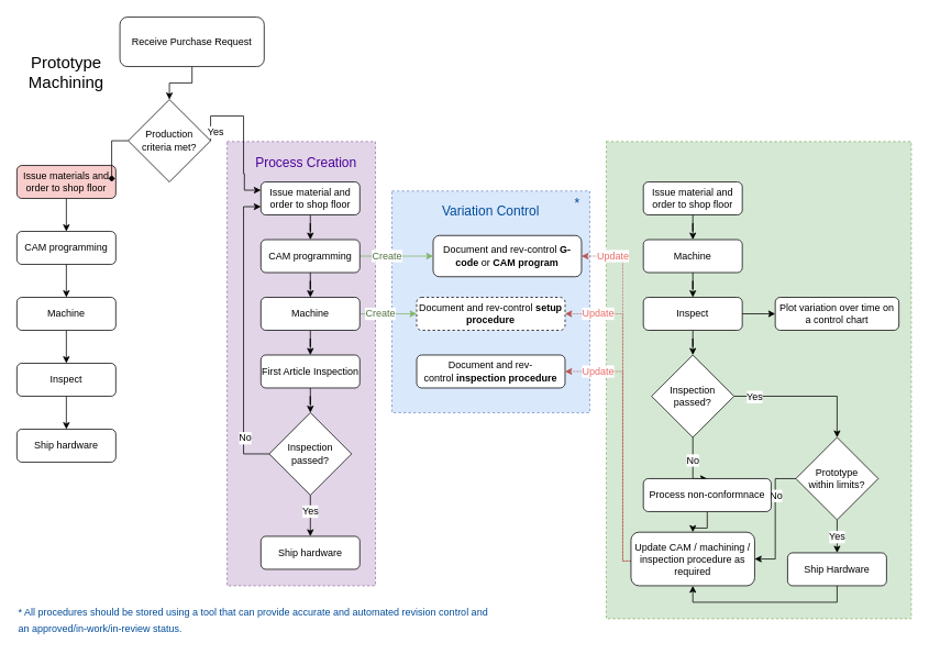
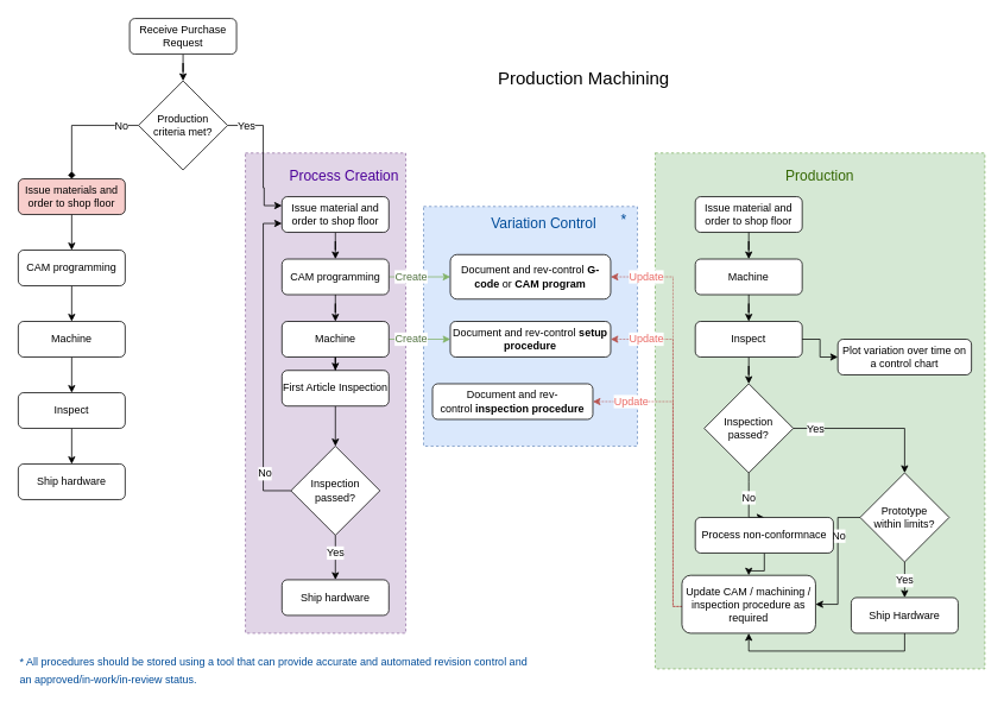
  <mxCell id="0" />
  <mxCell id="1" parent="0" />
  <mxCell id="2" value="" style="rounded=0;whiteSpace=wrap;html=1;dashed=1;labelBackgroundColor=#FFFFFF;fontSize=12;strokeColor=#82b366;fillColor=#d5e8d4;" vertex="1" parent="1"><mxGeometry x="735" y="171" width="370" height="579" as="geometry" /></mxCell>
  <mxCell id="3" value="" style="rounded=0;whiteSpace=wrap;html=1;dashed=1;labelBackgroundColor=#FFFFFF;fontSize=12;strokeColor=#6c8ebf;fillColor=#dae8fc;" vertex="1" parent="1"><mxGeometry x="475" y="231" width="240" height="269" as="geometry" /></mxCell>
  <mxCell id="4" value="" style="rounded=0;whiteSpace=wrap;html=1;dashed=1;labelBackgroundColor=#FFFFFF;fontSize=12;strokeColor=#9673a6;fillColor=#e1d5e7;" vertex="1" parent="1"><mxGeometry x="275" y="171" width="180" height="539" as="geometry" /></mxCell>
  <mxCell id="5" value="" style="edgeStyle=orthogonalEdgeStyle;rounded=0;orthogonalLoop=1;jettySize=auto;html=1;" edge="1" parent="1" source="6" target="8"><mxGeometry relative="1" as="geometry" /></mxCell>
  <mxCell id="6" value="Issue materials and order to shop floor" style="rounded=1;whiteSpace=wrap;html=1;fontSize=12;glass=0;strokeWidth=1;shadow=0;fillColor=#f8cecc;" vertex="1" parent="1"><mxGeometry x="20" y="200" width="120" height="40" as="geometry" /></mxCell>
  <mxCell id="7" style="edgeStyle=orthogonalEdgeStyle;rounded=0;orthogonalLoop=1;jettySize=auto;html=1;entryX=0.5;entryY=0;entryDx=0;entryDy=0;" edge="1" parent="1" source="8" target="10"><mxGeometry relative="1" as="geometry" /></mxCell>
  <mxCell id="8" value="CAM programming" style="rounded=1;whiteSpace=wrap;html=1;fontSize=12;glass=0;strokeWidth=1;shadow=0;" vertex="1" parent="1"><mxGeometry x="20" y="280" width="120" height="40" as="geometry" /></mxCell>
  <mxCell id="9" style="edgeStyle=orthogonalEdgeStyle;rounded=0;orthogonalLoop=1;jettySize=auto;html=1;entryX=0.5;entryY=0;entryDx=0;entryDy=0;" edge="1" parent="1" source="10" target="12"><mxGeometry relative="1" as="geometry" /></mxCell>
  <mxCell id="10" value="Machine" style="rounded=1;whiteSpace=wrap;html=1;fontSize=12;glass=0;strokeWidth=1;shadow=0;" vertex="1" parent="1"><mxGeometry x="20" y="360" width="120" height="40" as="geometry" /></mxCell>
  <mxCell id="11" style="edgeStyle=orthogonalEdgeStyle;rounded=0;orthogonalLoop=1;jettySize=auto;html=1;entryX=0.5;entryY=0;entryDx=0;entryDy=0;" edge="1" parent="1" source="12" target="13"><mxGeometry relative="1" as="geometry"><mxPoint x="100" y="500" as="targetPoint" /></mxGeometry></mxCell>
  <mxCell id="12" value="Inspect" style="rounded=1;whiteSpace=wrap;html=1;fontSize=12;glass=0;strokeWidth=1;shadow=0;" vertex="1" parent="1"><mxGeometry x="20" y="440" width="120" height="40" as="geometry" /></mxCell>
  <mxCell id="13" value="Ship hardware" style="rounded=1;whiteSpace=wrap;html=1;fontSize=12;glass=0;strokeWidth=1;shadow=0;" vertex="1" parent="1"><mxGeometry x="20" y="520" width="120" height="40" as="geometry" /></mxCell>
  <mxCell id="14" style="edgeStyle=orthogonalEdgeStyle;rounded=0;orthogonalLoop=1;jettySize=auto;html=1;entryX=0.5;entryY=0;entryDx=0;entryDy=0;" edge="1" parent="1" source="15" target="32"><mxGeometry relative="1" as="geometry"><mxPoint x="240" y="130" as="targetPoint" /></mxGeometry></mxCell>
- <mxCell id="15" value="Receive Purchase Request" style="rounded=1;whiteSpace=wrap;html=1;fontSize=12;glass=0;strokeWidth=1;shadow=0;" vertex="1" parent="1"><mxGeometry x="145" y="20" width="175" height="60" as="geometry" /></mxCell>
+ <mxCell id="15" value="Receive Purchase Request" style="rounded=1;whiteSpace=wrap;html=1;fontSize=12;glass=0;strokeWidth=1;shadow=0;" vertex="1" parent="1"><mxGeometry x="145" y="20" width="120" height="40" as="geometry" /></mxCell>
  <mxCell id="16" value="" style="edgeStyle=orthogonalEdgeStyle;rounded=0;orthogonalLoop=1;jettySize=auto;html=1;" edge="1" parent="1" source="17" target="20"><mxGeometry relative="1" as="geometry" /></mxCell>
  <mxCell id="17" value="Issue material and order to shop floor" style="rounded=1;whiteSpace=wrap;html=1;fontSize=12;glass=0;strokeWidth=1;shadow=0;" vertex="1" parent="1"><mxGeometry x="316" y="220" width="120" height="40" as="geometry" /></mxCell>
  <mxCell id="18" style="edgeStyle=orthogonalEdgeStyle;rounded=0;orthogonalLoop=1;jettySize=auto;html=1;entryX=0.5;entryY=0;entryDx=0;entryDy=0;" edge="1" parent="1" source="20" target="23"><mxGeometry relative="1" as="geometry" /></mxCell>
  <mxCell id="19" value="&lt;font color=&quot;#537342&quot;&gt;Create&lt;/font&gt;" style="edgeStyle=orthogonalEdgeStyle;rounded=0;orthogonalLoop=1;jettySize=auto;html=1;entryX=0;entryY=0.5;entryDx=0;entryDy=0;fontSize=12;fontColor=#000000;fillColor=#d5e8d4;strokeColor=#82b366;" edge="1" parent="1" source="20" target="63"><mxGeometry x="-0.266" relative="1" as="geometry"><Array as="points"><mxPoint x="485" y="310" /><mxPoint x="485" y="310" /></Array><mxPoint as="offset" /></mxGeometry></mxCell>
  <mxCell id="20" value="CAM programming" style="rounded=1;whiteSpace=wrap;html=1;fontSize=12;glass=0;strokeWidth=1;shadow=0;" vertex="1" parent="1"><mxGeometry x="316" y="290" width="120" height="40" as="geometry" /></mxCell>
  <mxCell id="21" style="edgeStyle=orthogonalEdgeStyle;rounded=0;orthogonalLoop=1;jettySize=auto;html=1;entryX=0.5;entryY=0;entryDx=0;entryDy=0;" edge="1" parent="1" source="23" target="25"><mxGeometry relative="1" as="geometry" /></mxCell>
  <mxCell id="22" value="&lt;font color=&quot;#537342&quot;&gt;Create&lt;/font&gt;" style="edgeStyle=orthogonalEdgeStyle;rounded=0;orthogonalLoop=1;jettySize=auto;html=1;entryX=0;entryY=0.5;entryDx=0;entryDy=0;fontSize=12;fontColor=#000000;fillColor=#d5e8d4;strokeColor=#82b366;" edge="1" parent="1" source="23" target="56"><mxGeometry x="-0.265" relative="1" as="geometry"><Array as="points"><mxPoint x="465" y="380" /><mxPoint x="465" y="380" /></Array><mxPoint as="offset" /></mxGeometry></mxCell>
  <mxCell id="23" value="Machine" style="rounded=1;whiteSpace=wrap;html=1;fontSize=12;glass=0;strokeWidth=1;shadow=0;" vertex="1" parent="1"><mxGeometry x="316" y="360" width="120" height="40" as="geometry" /></mxCell>
  <mxCell id="24" style="edgeStyle=orthogonalEdgeStyle;rounded=0;orthogonalLoop=1;jettySize=auto;html=1;entryX=0.5;entryY=0;entryDx=0;entryDy=0;" edge="1" parent="1" source="25" target="37"><mxGeometry relative="1" as="geometry"><mxPoint x="376" y="500" as="targetPoint" /></mxGeometry></mxCell>
- <mxCell id="25" value="First Article Inspection" style="rounded=1;whiteSpace=wrap;html=1;fontSize=12;glass=0;strokeWidth=1;shadow=0;" vertex="1" parent="1"><mxGeometry x="316" y="430" width="120" height="40" as="geometry" /></mxCell>
- <mxCell id="26" value="&lt;font style=&quot;font-size: 20px&quot;&gt;Prototype Machining&lt;/font&gt;" style="text;html=1;strokeColor=none;fillColor=none;align=center;verticalAlign=middle;whiteSpace=wrap;rounded=0;" vertex="1" parent="1"><mxGeometry x="30" y="71" width="100" height="30" as="geometry" /></mxCell>
+ <mxCell id="25" value="First Article Inspection" style="rounded=1;whiteSpace=wrap;html=1;fontSize=12;glass=0;strokeWidth=1;shadow=0;" vertex="1" parent="1"><mxGeometry x="316" y="415" width="120" height="40" as="geometry" /></mxCell>
+ <mxCell id="27" value="&lt;font style=&quot;font-size: 20px&quot;&gt;Production Machining&lt;/font&gt;" style="text;html=1;strokeColor=none;fillColor=none;align=center;verticalAlign=middle;whiteSpace=wrap;rounded=0;" vertex="1" parent="1"><mxGeometry x="520" y="71" width="270" height="30" as="geometry" /></mxCell>
  <mxCell id="28" style="edgeStyle=orthogonalEdgeStyle;rounded=0;orthogonalLoop=1;jettySize=auto;html=1;entryX=0;entryY=0.25;entryDx=0;entryDy=0;fontSize=12;exitX=1;exitY=0.5;exitDx=0;exitDy=0;" edge="1" parent="1" source="32" target="17"><mxGeometry relative="1" as="geometry"><mxPoint x="310" y="160" as="sourcePoint" /><Array as="points"><mxPoint x="295" y="140" /><mxPoint x="295" y="210" /><mxPoint x="296" y="210" /><mxPoint x="296" y="230" /></Array></mxGeometry></mxCell>
  <mxCell id="29" value="Yes" style="edgeLabel;html=1;align=center;verticalAlign=middle;resizable=0;points=[];fontSize=12;" vertex="1" connectable="0" parent="28"><mxGeometry x="-0.842" y="3" relative="1" as="geometry"><mxPoint x="8" y="3" as="offset" /></mxGeometry></mxCell>
  <mxCell id="30" style="edgeStyle=orthogonalEdgeStyle;rounded=0;orthogonalLoop=1;jettySize=auto;html=1;fontSize=12;endArrow=diamond;" edge="1" parent="1" source="32" target="6"><mxGeometry relative="1" as="geometry" /></mxCell>
  <mxCell id="31" value="No" style="edgeLabel;html=1;align=center;verticalAlign=middle;resizable=0;points=[];fontSize=12;" vertex="1" connectable="0" parent="30"><mxGeometry x="0.201" y="1" relative="1" as="geometry"><mxPoint x="54" y="-6" as="offset" /></mxGeometry></mxCell>
- <mxCell id="32" value="Production criteria met?" style="rhombus;whiteSpace=wrap;html=1;fontSize=12;spacingLeft=13;spacingRight=13;" vertex="1" parent="1"><mxGeometry x="155" y="120" width="100" height="100" as="geometry" /></mxCell>
- <mxCell id="33" value="Document and rev-control&amp;nbsp;&lt;b&gt;inspection procedure&lt;/b&gt;" style="whiteSpace=wrap;html=1;rounded=1;glass=0;strokeWidth=1;shadow=0;" vertex="1" parent="1"><mxGeometry x="505" y="430" width="180" height="40" as="geometry" /></mxCell>
+ <mxCell id="32" value="Production criteria met?" style="rhombus;whiteSpace=wrap;html=1;fontSize=12;spacingLeft=13;spacingRight=13;" vertex="1" parent="1"><mxGeometry x="155" y="90" width="100" height="100" as="geometry" /></mxCell>
+ <mxCell id="33" value="Document and rev-control&amp;nbsp;&lt;b&gt;inspection procedure&lt;/b&gt;" style="whiteSpace=wrap;html=1;rounded=1;glass=0;strokeWidth=1;shadow=0;" vertex="1" parent="1"><mxGeometry x="485" y="430" width="180" height="40" as="geometry" /></mxCell>
  <mxCell id="34" value="Yes" style="edgeStyle=orthogonalEdgeStyle;rounded=0;orthogonalLoop=1;jettySize=auto;html=1;fontSize=12;entryX=0.5;entryY=0;entryDx=0;entryDy=0;" edge="1" parent="1" source="37" target="38"><mxGeometry x="-0.2" relative="1" as="geometry"><mxPoint x="376" y="640" as="targetPoint" /><mxPoint as="offset" /></mxGeometry></mxCell>
  <mxCell id="35" style="edgeStyle=orthogonalEdgeStyle;rounded=0;orthogonalLoop=1;jettySize=auto;html=1;fontSize=12;entryX=0;entryY=0.75;entryDx=0;entryDy=0;" edge="1" parent="1" source="37" target="17"><mxGeometry relative="1" as="geometry"><mxPoint x="646" y="330" as="targetPoint" /><Array as="points"><mxPoint x="295" y="550" /><mxPoint x="295" y="250" /></Array></mxGeometry></mxCell>
  <mxCell id="36" value="No" style="edgeLabel;html=1;align=center;verticalAlign=middle;resizable=0;points=[];fontSize=12;" vertex="1" connectable="0" parent="35"><mxGeometry x="-0.861" y="-2" relative="1" as="geometry"><mxPoint x="-6" y="-18" as="offset" /></mxGeometry></mxCell>
  <mxCell id="37" value="Inspection passed?" style="rhombus;whiteSpace=wrap;html=1;fontSize=12;spacingLeft=13;spacingRight=13;" vertex="1" parent="1"><mxGeometry x="326" y="500" width="100" height="100" as="geometry" /></mxCell>
  <mxCell id="38" value="Ship hardware" style="rounded=1;whiteSpace=wrap;html=1;fontSize=12;glass=0;strokeWidth=1;shadow=0;" vertex="1" parent="1"><mxGeometry x="316" y="650" width="120" height="40" as="geometry" /></mxCell>
  <mxCell id="39" value="Issue material and order to shop floor" style="rounded=1;whiteSpace=wrap;html=1;fontSize=12;glass=0;strokeWidth=1;shadow=0;" vertex="1" parent="1"><mxGeometry x="780" y="220" width="120" height="40" as="geometry" /></mxCell>
  <mxCell id="40" value="Machine" style="rounded=1;whiteSpace=wrap;html=1;fontSize=12;glass=0;strokeWidth=1;shadow=0;" vertex="1" parent="1"><mxGeometry x="780" y="290" width="120" height="40" as="geometry" /></mxCell>
  <mxCell id="41" style="edgeStyle=orthogonalEdgeStyle;rounded=0;orthogonalLoop=1;jettySize=auto;html=1;entryX=0.5;entryY=0;entryDx=0;entryDy=0;fontSize=12;fontColor=#9F40FF;" edge="1" parent="1" source="39" target="40"><mxGeometry relative="1" as="geometry" /></mxCell>
  <mxCell id="42" style="edgeStyle=orthogonalEdgeStyle;rounded=0;orthogonalLoop=1;jettySize=auto;html=1;fontSize=12;fontColor=#0000FF;" edge="1" parent="1" source="43" target="48"><mxGeometry relative="1" as="geometry" /></mxCell>
  <mxCell id="43" value="Inspect" style="rounded=1;whiteSpace=wrap;html=1;fontSize=12;glass=0;strokeWidth=1;shadow=0;" vertex="1" parent="1"><mxGeometry x="780" y="360" width="120" height="40" as="geometry" /></mxCell>
  <mxCell id="44" style="edgeStyle=orthogonalEdgeStyle;rounded=0;orthogonalLoop=1;jettySize=auto;html=1;entryX=0.5;entryY=0;entryDx=0;entryDy=0;fontSize=12;fontColor=#9F40FF;" edge="1" parent="1" source="40" target="43"><mxGeometry relative="1" as="geometry" /></mxCell>
- <mxCell id="45" value="Plot variation over time on a control chart" style="rounded=1;whiteSpace=wrap;html=1;fontSize=12;glass=0;strokeWidth=1;shadow=0;" vertex="1" parent="1"><mxGeometry x="940" y="360" width="150" height="40" as="geometry" /></mxCell>
+ <mxCell id="45" value="Plot variation over time on a control chart" style="rounded=1;whiteSpace=wrap;html=1;fontSize=12;glass=0;strokeWidth=1;shadow=0;" vertex="1" parent="1"><mxGeometry x="940" y="380" width="150" height="40" as="geometry" /></mxCell>
  <mxCell id="46" style="edgeStyle=orthogonalEdgeStyle;rounded=0;orthogonalLoop=1;jettySize=auto;html=1;fontSize=12;fontColor=#9F40FF;entryX=0;entryY=0.5;entryDx=0;entryDy=0;" edge="1" parent="1" source="43" target="45"><mxGeometry relative="1" as="geometry"><mxPoint x="940" y="380" as="targetPoint" /></mxGeometry></mxCell>
  <mxCell id="47" value="No&lt;br&gt;" style="edgeStyle=orthogonalEdgeStyle;rounded=0;orthogonalLoop=1;jettySize=auto;html=1;fontSize=12;fontColor=#000000;entryX=0.5;entryY=0;entryDx=0;entryDy=0;" edge="1" parent="1" source="48" target="58"><mxGeometry x="-0.16" relative="1" as="geometry"><mxPoint x="840" y="870" as="targetPoint" /><Array as="points"><mxPoint x="840" y="540" /><mxPoint x="840" y="540" /></Array><mxPoint as="offset" /></mxGeometry></mxCell>
  <mxCell id="48" value="Inspection passed?" style="rhombus;whiteSpace=wrap;html=1;fontSize=12;spacingLeft=13;spacingRight=13;" vertex="1" parent="1"><mxGeometry x="790" y="430" width="100" height="100" as="geometry" /></mxCell>
  <mxCell id="49" value="Yes" style="edgeStyle=orthogonalEdgeStyle;rounded=0;orthogonalLoop=1;jettySize=auto;html=1;fontSize=12;fontColor=#000000;entryX=0.5;entryY=0;entryDx=0;entryDy=0;" edge="1" parent="1" source="48" target="53"><mxGeometry x="-0.714" y="-1" relative="1" as="geometry"><mxPoint x="955" y="480" as="targetPoint" /><mxPoint as="offset" /></mxGeometry></mxCell>
  <mxCell id="50" value="Yes" style="edgeStyle=orthogonalEdgeStyle;rounded=0;orthogonalLoop=1;jettySize=auto;html=1;fontSize=12;fontColor=#000000;" edge="1" parent="1" source="53" target="55"><mxGeometry x="0.05" relative="1" as="geometry"><Array as="points"><mxPoint x="1015" y="641" /><mxPoint x="1015" y="641" /></Array><mxPoint as="offset" /></mxGeometry></mxCell>
  <mxCell id="51" style="edgeStyle=orthogonalEdgeStyle;rounded=0;orthogonalLoop=1;jettySize=auto;html=1;entryX=1;entryY=0.5;entryDx=0;entryDy=0;fontSize=12;fontColor=#000000;" edge="1" parent="1" source="53" target="62"><mxGeometry relative="1" as="geometry" /></mxCell>
  <mxCell id="52" value="No" style="edgeLabel;html=1;align=center;verticalAlign=middle;resizable=0;points=[];fontSize=12;fontColor=#000000;" vertex="1" connectable="0" parent="51"><mxGeometry x="-0.272" y="-1" relative="1" as="geometry"><mxPoint x="1" y="-9" as="offset" /></mxGeometry></mxCell>
  <mxCell id="53" value="Prototype within limits?" style="rhombus;whiteSpace=wrap;html=1;fontSize=12;spacingLeft=13;spacingRight=13;" vertex="1" parent="1"><mxGeometry x="965" y="530" width="100" height="100" as="geometry" /></mxCell>
  <mxCell id="54" style="edgeStyle=orthogonalEdgeStyle;rounded=0;orthogonalLoop=1;jettySize=auto;html=1;entryX=0.5;entryY=1;entryDx=0;entryDy=0;fontSize=12;fontColor=#000000;exitX=0.5;exitY=1;exitDx=0;exitDy=0;" edge="1" parent="1" source="55" target="62"><mxGeometry relative="1" as="geometry"><Array as="points"><mxPoint x="1015" y="730" /><mxPoint x="840" y="730" /></Array></mxGeometry></mxCell>
  <mxCell id="55" value="Ship Hardware" style="rounded=1;whiteSpace=wrap;html=1;spacingLeft=13;spacingRight=13;" vertex="1" parent="1"><mxGeometry x="955" y="670" width="120" height="40" as="geometry" /></mxCell>
- <mxCell id="56" value="Document and rev-control&amp;nbsp;&lt;b&gt;setup procedure&lt;/b&gt;" style="whiteSpace=wrap;html=1;rounded=1;glass=0;strokeWidth=1;shadow=0;dashed=1;" vertex="1" parent="1"><mxGeometry x="505" y="360" width="180" height="40" as="geometry" /></mxCell>
+ <mxCell id="56" value="Document and rev-control&amp;nbsp;&lt;b&gt;setup procedure&lt;/b&gt;" style="whiteSpace=wrap;html=1;rounded=1;glass=0;strokeWidth=1;shadow=0;" vertex="1" parent="1"><mxGeometry x="505" y="360" width="180" height="40" as="geometry" /></mxCell>
  <mxCell id="57" style="edgeStyle=orthogonalEdgeStyle;rounded=0;orthogonalLoop=1;jettySize=auto;html=1;fontSize=12;fontColor=#000000;" edge="1" parent="1" source="58" target="62"><mxGeometry relative="1" as="geometry" /></mxCell>
  <mxCell id="58" value="Process non-conformnace" style="rounded=1;whiteSpace=wrap;html=1;fontSize=12;glass=0;strokeWidth=1;shadow=0;" vertex="1" parent="1"><mxGeometry x="780" y="580" width="155" height="40" as="geometry" /></mxCell>
  <mxCell id="59" value="&lt;font color=&quot;#ea6b66&quot;&gt;Update&lt;/font&gt;" style="edgeStyle=orthogonalEdgeStyle;rounded=0;orthogonalLoop=1;jettySize=auto;html=1;entryX=1;entryY=0.5;entryDx=0;entryDy=0;fontSize=12;fontColor=#000000;fillColor=#f8cecc;strokeColor=#b85450;dashed=1;dashPattern=1 1;" edge="1" parent="1" source="62" target="33"><mxGeometry x="0.742" relative="1" as="geometry"><Array as="points"><mxPoint x="755" y="680" /><mxPoint x="755" y="450" /></Array><mxPoint as="offset" /></mxGeometry></mxCell>
  <mxCell id="60" value="&lt;font color=&quot;#ea6b66&quot;&gt;Update&lt;/font&gt;" style="edgeStyle=orthogonalEdgeStyle;rounded=0;orthogonalLoop=1;jettySize=auto;html=1;entryX=1;entryY=0.5;entryDx=0;entryDy=0;fontSize=12;fontColor=#000000;fillColor=#f8cecc;strokeColor=#b85450;dashed=1;dashPattern=1 1;" edge="1" parent="1" source="62" target="56"><mxGeometry x="0.789" relative="1" as="geometry"><Array as="points"><mxPoint x="755" y="680" /><mxPoint x="755" y="380" /></Array><mxPoint as="offset" /></mxGeometry></mxCell>
  <mxCell id="61" value="&lt;font color=&quot;#ea6b66&quot;&gt;Update&lt;/font&gt;" style="edgeStyle=orthogonalEdgeStyle;rounded=0;orthogonalLoop=1;jettySize=auto;html=1;entryX=1;entryY=0.5;entryDx=0;entryDy=0;fontSize=12;fontColor=#000000;fillColor=#f8cecc;strokeColor=#b85450;dashed=1;dashPattern=1 1;" edge="1" parent="1" source="62" target="63"><mxGeometry x="0.822" relative="1" as="geometry"><Array as="points"><mxPoint x="755" y="680" /><mxPoint x="755" y="310" /></Array><mxPoint as="offset" /></mxGeometry></mxCell>
  <mxCell id="62" value="Update CAM / machining / inspection procedure as required" style="rounded=1;whiteSpace=wrap;html=1;fontSize=12;glass=0;strokeWidth=1;shadow=0;" vertex="1" parent="1"><mxGeometry x="765" y="645" width="150" height="65" as="geometry" /></mxCell>
- <mxCell id="63" value="Document and rev-control &lt;b&gt;G-code &lt;/b&gt;or &lt;b&gt;CAM program&lt;/b&gt;" style="whiteSpace=wrap;html=1;rounded=1;glass=0;strokeWidth=1;shadow=0;" vertex="1" parent="1"><mxGeometry x="525" y="285" width="180" height="50" as="geometry" /></mxCell>
- <mxCell id="64" value="&lt;font style=&quot;font-size: 16px;&quot;&gt;Process Creation&lt;/font&gt;" style="text;html=1;strokeColor=none;fillColor=none;align=center;verticalAlign=middle;whiteSpace=wrap;rounded=0;fontSize=16;fontColor=#4C0099;" vertex="1" parent="1"><mxGeometry x="306" y="181" width="130" height="30" as="geometry" /></mxCell>
- <mxCell id="65" value="&lt;font style=&quot;font-size: 16px&quot;&gt;Variation Control&lt;/font&gt;" style="text;html=1;align=center;verticalAlign=middle;whiteSpace=wrap;rounded=0;fontSize=16;fontColor=#004C99;" vertex="1" parent="1"><mxGeometry x="530" y="240" width="130" height="30" as="geometry" /></mxCell>
+ <mxCell id="63" value="Document and rev-control &lt;b&gt;G-code &lt;/b&gt;or &lt;b&gt;CAM program&lt;/b&gt;" style="whiteSpace=wrap;html=1;rounded=1;glass=0;strokeWidth=1;shadow=0;" vertex="1" parent="1"><mxGeometry x="505" y="285" width="180" height="50" as="geometry" /></mxCell>
+ <mxCell id="64" value="&lt;font style=&quot;font-size: 16px;&quot;&gt;Process Creation&lt;/font&gt;" style="text;html=1;strokeColor=none;fillColor=none;align=center;verticalAlign=middle;whiteSpace=wrap;rounded=0;fontSize=16;fontColor=#4C0099;" vertex="1" parent="1"><mxGeometry x="321" y="181" width="130" height="30" as="geometry" /></mxCell>
+ <mxCell id="65" value="&lt;font style=&quot;font-size: 16px&quot;&gt;Variation Control&lt;/font&gt;" style="text;html=1;align=center;verticalAlign=middle;whiteSpace=wrap;rounded=0;fontSize=16;fontColor=#004C99;" vertex="1" parent="1"><mxGeometry x="545" y="235" width="130" height="30" as="geometry" /></mxCell>
+ <mxCell id="66" value="&lt;font style=&quot;font-size: 16px&quot;&gt;Production&lt;/font&gt;" style="text;html=1;align=center;verticalAlign=middle;whiteSpace=wrap;rounded=0;fontSize=16;fontColor=#336600;" vertex="1" parent="1"><mxGeometry x="855" y="181" width="130" height="30" as="geometry" /></mxCell>
  <mxCell id="67" value="&lt;font style=&quot;font-size: 16px&quot;&gt;*&lt;/font&gt;" style="text;html=1;align=center;verticalAlign=middle;whiteSpace=wrap;rounded=0;fontSize=16;fontColor=#004C99;" vertex="1" parent="1"><mxGeometry x="685" y="231" width="30" height="30" as="geometry" /></mxCell>
  <mxCell id="68" value="&lt;font style=&quot;font-size: 12px&quot;&gt;* All procedures should be stored using a tool that can provide accurate and automated revision control and an approved/in-work/in-review status.&lt;/font&gt;" style="text;html=1;align=left;verticalAlign=middle;whiteSpace=wrap;rounded=0;fontSize=16;fontColor=#004C99;" vertex="1" parent="1"><mxGeometry x="20" y="730" width="580" height="41" as="geometry" /></mxCell>
